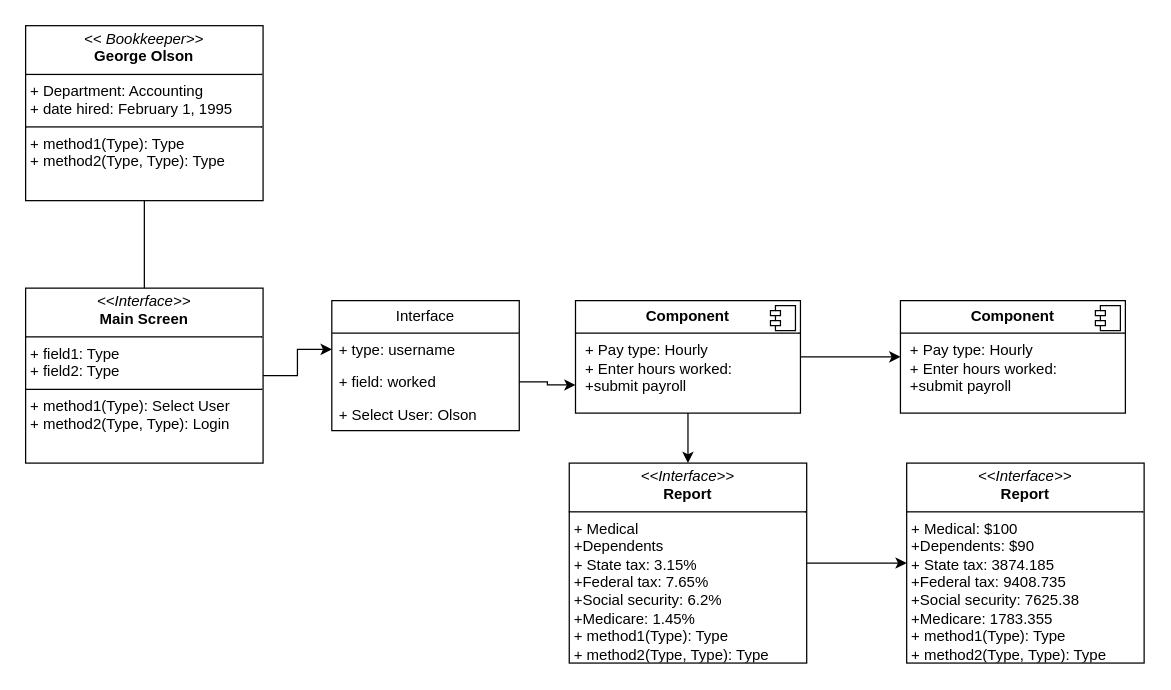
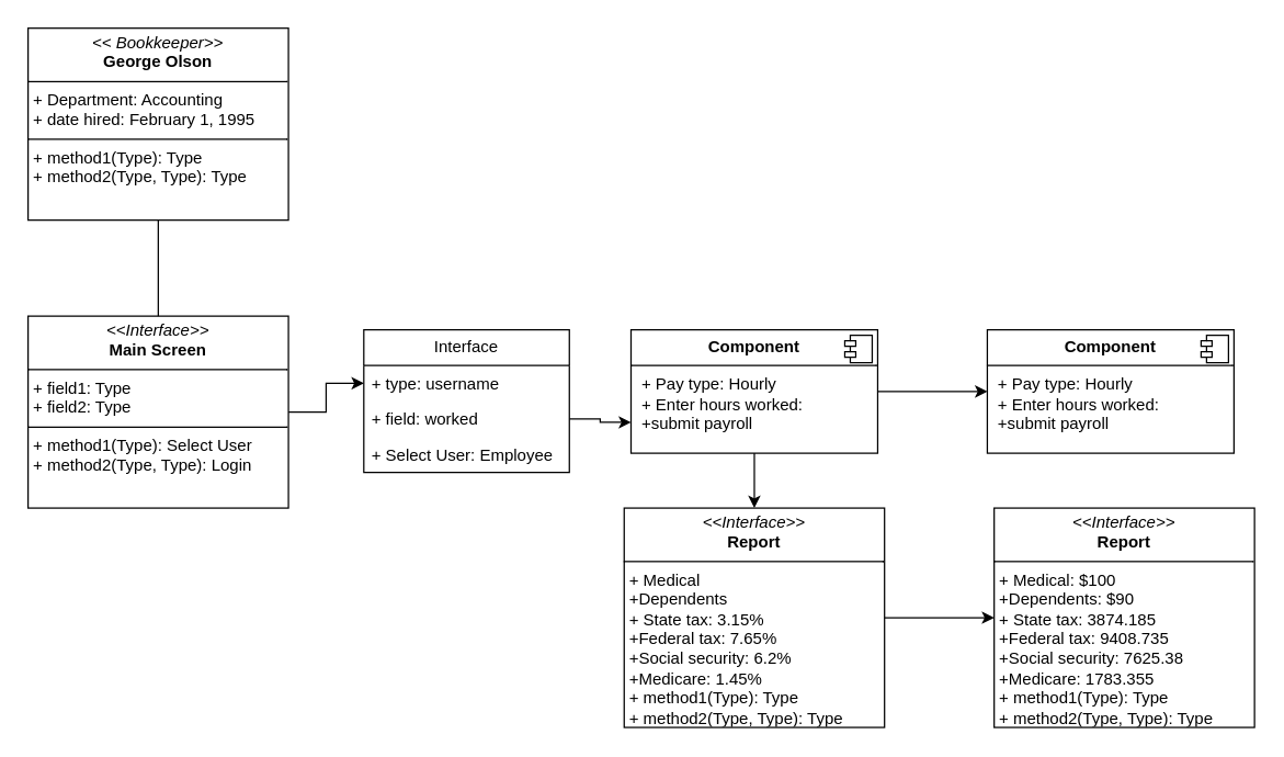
  <mxCell id="0" />
  <mxCell id="1" parent="0" />
  <mxCell id="2" style="edgeStyle=orthogonalEdgeStyle;rounded=0;orthogonalLoop=1;jettySize=auto;html=1;exitX=0.5;exitY=1;exitDx=0;exitDy=0;entryX=0.5;entryY=0;entryDx=0;entryDy=0;" parent="1" source="3" edge="1"><mxGeometry relative="1" as="geometry"><mxPoint x="115" y="240" as="targetPoint" /></mxGeometry></mxCell>
  <mxCell id="3" value="&lt;p style=&quot;margin:0px;margin-top:4px;text-align:center;&quot;&gt;&lt;i&gt;&amp;lt;&amp;lt; Bookkeeper&amp;gt;&amp;gt;&lt;/i&gt;&lt;br&gt;&lt;b&gt;George Olson&lt;/b&gt;&lt;/p&gt;&lt;hr size=&quot;1&quot; style=&quot;border-style:solid;&quot;&gt;&lt;p style=&quot;margin:0px;margin-left:4px;&quot;&gt;+ Department: Accounting&lt;br&gt;+ date hired: February 1, 1995&lt;/p&gt;&lt;hr size=&quot;1&quot; style=&quot;border-style:solid;&quot;&gt;&lt;p style=&quot;margin:0px;margin-left:4px;&quot;&gt;+ method1(Type): Type&lt;br&gt;+ method2(Type, Type): Type&lt;/p&gt;" style="verticalAlign=top;align=left;overflow=fill;html=1;whiteSpace=wrap;" parent="1" vertex="1"><mxGeometry x="20" y="20" width="190" height="140" as="geometry" /></mxCell>
  <mxCell id="4" value="Interface" style="swimlane;fontStyle=0;childLayout=stackLayout;horizontal=1;startSize=26;fillColor=none;horizontalStack=0;resizeParent=1;resizeParentMax=0;resizeLast=0;collapsible=1;marginBottom=0;whiteSpace=wrap;html=1;" parent="1" vertex="1"><mxGeometry x="265" y="240" width="150" height="104" as="geometry" /></mxCell>
  <mxCell id="5" value="+ type: username" style="text;strokeColor=none;fillColor=none;align=left;verticalAlign=top;spacingLeft=4;spacingRight=4;overflow=hidden;rotatable=0;points=[[0,0.5],[1,0.5]];portConstraint=eastwest;whiteSpace=wrap;html=1;" parent="4" vertex="1"><mxGeometry y="26" width="150" height="26" as="geometry" /></mxCell>
  <mxCell id="6" value="+ field: worked" style="text;strokeColor=none;fillColor=none;align=left;verticalAlign=top;spacingLeft=4;spacingRight=4;overflow=hidden;rotatable=0;points=[[0,0.5],[1,0.5]];portConstraint=eastwest;whiteSpace=wrap;html=1;" parent="4" vertex="1"><mxGeometry y="52" width="150" height="26" as="geometry" /></mxCell>
- <mxCell id="7" value="+ Select User: Olson" style="text;strokeColor=none;fillColor=none;align=left;verticalAlign=top;spacingLeft=4;spacingRight=4;overflow=hidden;rotatable=0;points=[[0,0.5],[1,0.5]];portConstraint=eastwest;whiteSpace=wrap;html=1;" parent="4" vertex="1"><mxGeometry y="78" width="150" height="26" as="geometry" /></mxCell>
+ <mxCell id="7" value="+ Select User: Employee" style="text;strokeColor=none;fillColor=none;align=left;verticalAlign=top;spacingLeft=4;spacingRight=4;overflow=hidden;rotatable=0;points=[[0,0.5],[1,0.5]];portConstraint=eastwest;whiteSpace=wrap;html=1;" parent="4" vertex="1"><mxGeometry y="78" width="150" height="26" as="geometry" /></mxCell>
  <mxCell id="8" style="edgeStyle=orthogonalEdgeStyle;rounded=0;orthogonalLoop=1;jettySize=auto;html=1;exitX=1;exitY=0.5;exitDx=0;exitDy=0;entryX=0;entryY=0.5;entryDx=0;entryDy=0;" parent="1" source="9" target="5" edge="1"><mxGeometry relative="1" as="geometry" /></mxCell>
  <mxCell id="9" value="&lt;p style=&quot;margin:0px;margin-top:4px;text-align:center;&quot;&gt;&lt;i&gt;&amp;lt;&amp;lt;Interface&amp;gt;&amp;gt;&lt;/i&gt;&lt;br&gt;&lt;b&gt;Main Screen&lt;/b&gt;&lt;/p&gt;&lt;hr size=&quot;1&quot; style=&quot;border-style:solid;&quot;&gt;&lt;p style=&quot;margin:0px;margin-left:4px;&quot;&gt;+ field1: Type&lt;br&gt;+ field2: Type&lt;/p&gt;&lt;hr size=&quot;1&quot; style=&quot;border-style:solid;&quot;&gt;&lt;p style=&quot;margin:0px;margin-left:4px;&quot;&gt;+ method1(Type): Select User&lt;br&gt;+ method2(Type, Type): Login&lt;/p&gt;" style="verticalAlign=top;align=left;overflow=fill;html=1;whiteSpace=wrap;" parent="1" vertex="1"><mxGeometry x="20" y="230" width="190" height="140" as="geometry" /></mxCell>
  <mxCell id="10" style="edgeStyle=orthogonalEdgeStyle;rounded=0;orthogonalLoop=1;jettySize=auto;html=1;exitX=0.5;exitY=1;exitDx=0;exitDy=0;entryX=0.5;entryY=0;entryDx=0;entryDy=0;" parent="1" source="12" target="16" edge="1"><mxGeometry relative="1" as="geometry" /></mxCell>
  <mxCell id="11" value="" style="edgeStyle=orthogonalEdgeStyle;rounded=0;orthogonalLoop=1;jettySize=auto;html=1;" parent="1" source="12" target="18" edge="1"><mxGeometry relative="1" as="geometry" /></mxCell>
  <mxCell id="12" value="&lt;p style=&quot;margin:0px;margin-top:6px;text-align:center;&quot;&gt;&lt;b&gt;Component&lt;/b&gt;&lt;/p&gt;&lt;hr size=&quot;1&quot; style=&quot;border-style:solid;&quot;&gt;&lt;p style=&quot;margin:0px;margin-left:8px;&quot;&gt;+ Pay type: Hourly&lt;br&gt;&lt;/p&gt;&lt;p style=&quot;margin: 0px 0px 0px 8px;&quot;&gt;+ Enter hours worked:&amp;nbsp;&lt;/p&gt;&lt;p style=&quot;margin: 0px 0px 0px 8px;&quot;&gt;+submit payroll&lt;/p&gt;&lt;p style=&quot;margin:0px;margin-left:8px;&quot;&gt;&lt;br&gt;&lt;/p&gt;&lt;p style=&quot;margin:0px;margin-left:8px;&quot;&gt;&lt;br&gt;&lt;/p&gt;" style="align=left;overflow=fill;html=1;dropTarget=0;whiteSpace=wrap;" parent="1" vertex="1"><mxGeometry x="460" y="240" width="180" height="90" as="geometry" /></mxCell>
  <mxCell id="13" value="" style="shape=component;jettyWidth=8;jettyHeight=4;" parent="12" vertex="1"><mxGeometry x="1" width="20" height="20" relative="1" as="geometry"><mxPoint x="-24" y="4" as="offset" /></mxGeometry></mxCell>
  <mxCell id="14" style="edgeStyle=orthogonalEdgeStyle;rounded=0;orthogonalLoop=1;jettySize=auto;html=1;exitX=1;exitY=0.5;exitDx=0;exitDy=0;entryX=0;entryY=0.75;entryDx=0;entryDy=0;" parent="1" source="6" target="12" edge="1"><mxGeometry relative="1" as="geometry" /></mxCell>
  <mxCell id="15" value="" style="edgeStyle=orthogonalEdgeStyle;rounded=0;orthogonalLoop=1;jettySize=auto;html=1;" parent="1" source="16" target="17" edge="1"><mxGeometry relative="1" as="geometry" /></mxCell>
  <mxCell id="16" value="&lt;p style=&quot;margin:0px;margin-top:4px;text-align:center;&quot;&gt;&lt;i&gt;&amp;lt;&amp;lt;Interface&amp;gt;&amp;gt;&lt;/i&gt;&lt;br&gt;&lt;b&gt;Report&lt;/b&gt;&lt;/p&gt;&lt;hr size=&quot;1&quot; style=&quot;border-style:solid;&quot;&gt;&lt;p style=&quot;margin: 0px 0px 0px 4px;&quot;&gt;+ Medical&lt;/p&gt;&lt;p style=&quot;margin: 0px 0px 0px 4px;&quot;&gt;+Dependents&lt;br&gt;+ State tax: 3.15%&lt;/p&gt;&lt;p style=&quot;margin: 0px 0px 0px 4px;&quot;&gt;+Federal tax: 7.65%&lt;/p&gt;&lt;p style=&quot;margin: 0px 0px 0px 4px;&quot;&gt;+Social security: 6.2%&lt;/p&gt;&lt;p style=&quot;margin: 0px 0px 0px 4px;&quot;&gt;+Medicare: 1.45%&lt;/p&gt;&lt;p style=&quot;margin: 0px 0px 0px 4px;&quot;&gt;+ method1(Type): Type&lt;br&gt;+ method2(Type, Type): Type&lt;/p&gt;" style="verticalAlign=top;align=left;overflow=fill;html=1;whiteSpace=wrap;" parent="1" vertex="1"><mxGeometry x="455" y="370" width="190" height="160" as="geometry" /></mxCell>
  <mxCell id="17" value="&lt;p style=&quot;margin:0px;margin-top:4px;text-align:center;&quot;&gt;&lt;i&gt;&amp;lt;&amp;lt;Interface&amp;gt;&amp;gt;&lt;/i&gt;&lt;br&gt;&lt;b&gt;Report&lt;/b&gt;&lt;/p&gt;&lt;hr size=&quot;1&quot; style=&quot;border-style:solid;&quot;&gt;&lt;p style=&quot;margin:0px;margin-left:4px;&quot;&gt;+ Medical: $100&lt;/p&gt;&lt;p style=&quot;margin:0px;margin-left:4px;&quot;&gt;+Dependents: $90&lt;br&gt;+ State tax: 3874.185&lt;/p&gt;&lt;p style=&quot;margin:0px;margin-left:4px;&quot;&gt;+Federal tax: 9408.735&lt;/p&gt;&lt;p style=&quot;margin:0px;margin-left:4px;&quot;&gt;+Social security: 7625.38&lt;/p&gt;&lt;p style=&quot;margin:0px;margin-left:4px;&quot;&gt;+Medicare: 1783.355&lt;/p&gt;&lt;p style=&quot;margin:0px;margin-left:4px;&quot;&gt;+ method1(Type): Type&lt;br&gt;+ method2(Type, Type): Type&lt;/p&gt;" style="verticalAlign=top;align=left;overflow=fill;html=1;whiteSpace=wrap;" parent="1" vertex="1"><mxGeometry x="725" y="370" width="190" height="160" as="geometry" /></mxCell>
  <mxCell id="18" value="&lt;p style=&quot;margin:0px;margin-top:6px;text-align:center;&quot;&gt;&lt;b&gt;Component&lt;/b&gt;&lt;/p&gt;&lt;hr size=&quot;1&quot; style=&quot;border-style:solid;&quot;&gt;&lt;p style=&quot;margin:0px;margin-left:8px;&quot;&gt;+ Pay type: Hourly&lt;br&gt;&lt;/p&gt;&lt;p style=&quot;margin: 0px 0px 0px 8px;&quot;&gt;+ Enter hours worked:&amp;nbsp;&lt;/p&gt;&lt;p style=&quot;margin: 0px 0px 0px 8px;&quot;&gt;+submit payroll&lt;/p&gt;&lt;p style=&quot;margin:0px;margin-left:8px;&quot;&gt;&lt;br&gt;&lt;/p&gt;&lt;p style=&quot;margin:0px;margin-left:8px;&quot;&gt;&lt;br&gt;&lt;/p&gt;" style="align=left;overflow=fill;html=1;dropTarget=0;whiteSpace=wrap;" parent="1" vertex="1"><mxGeometry x="720" y="240" width="180" height="90" as="geometry" /></mxCell>
  <mxCell id="19" value="" style="shape=component;jettyWidth=8;jettyHeight=4;" parent="18" vertex="1"><mxGeometry x="1" width="20" height="20" relative="1" as="geometry"><mxPoint x="-24" y="4" as="offset" /></mxGeometry></mxCell>
